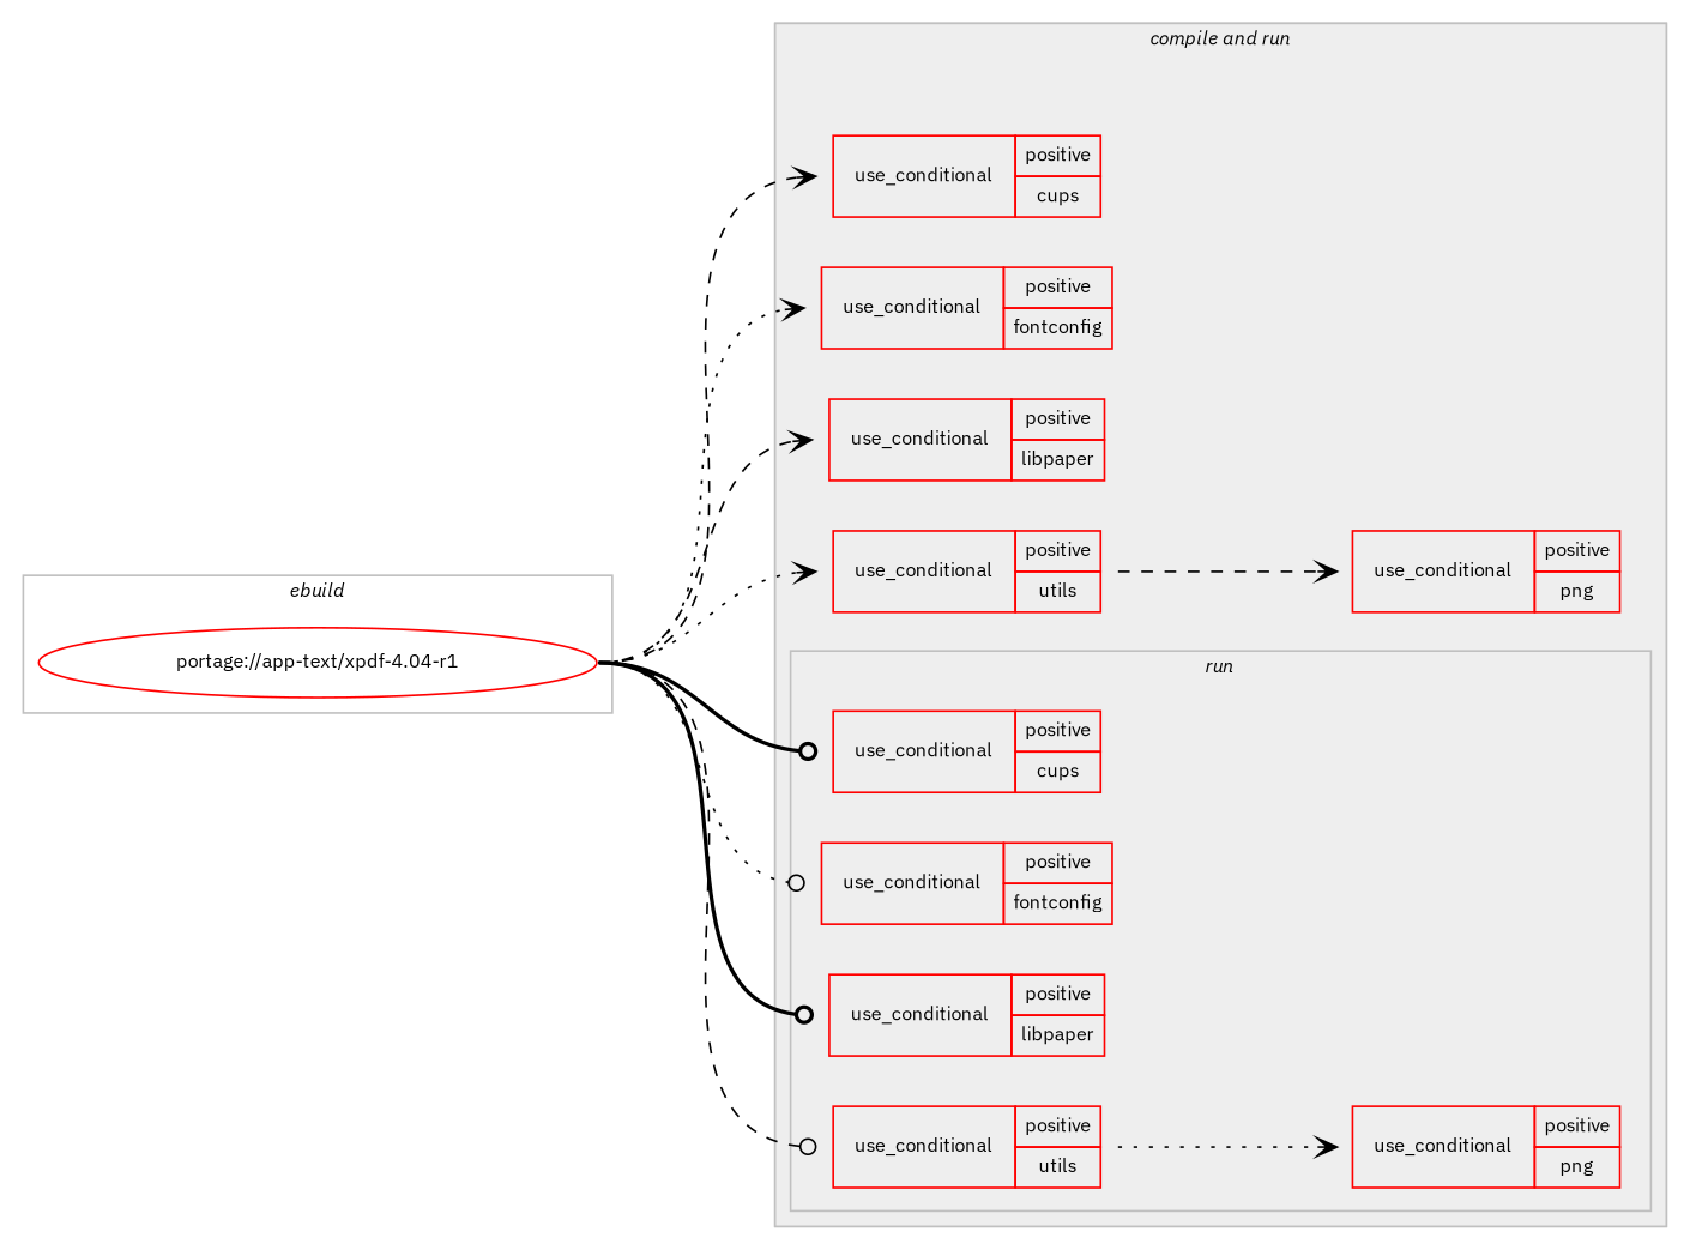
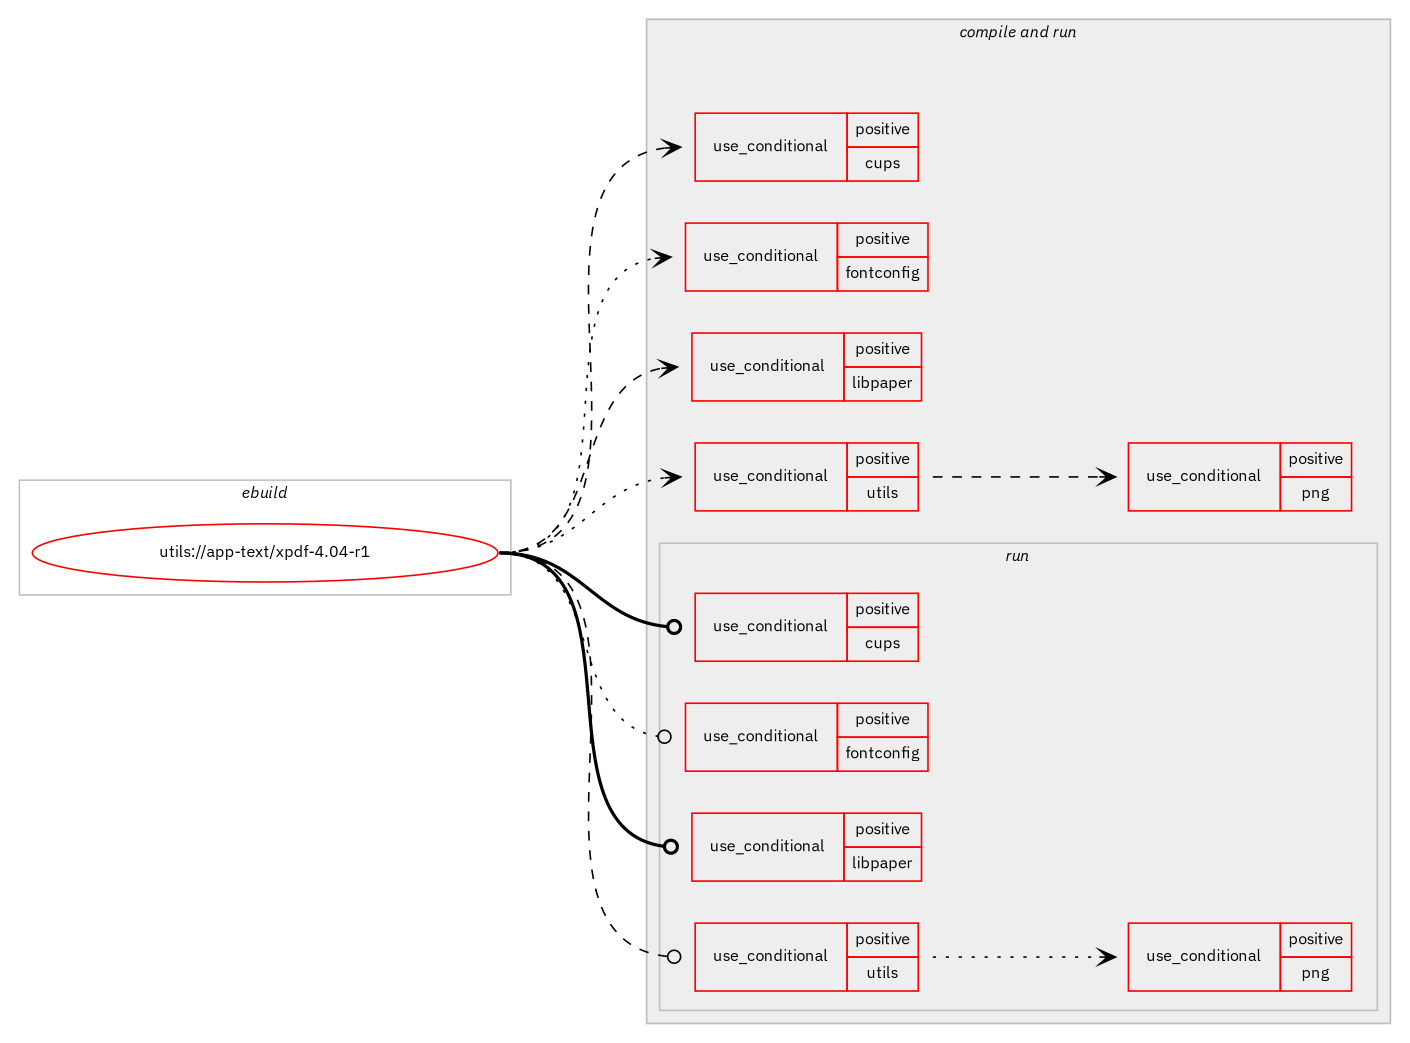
  digraph {
    compound=true
    concentrate=true
    fontname="IBM Plex Sans"
    fontsize=10
    newrank=true
    rankdir=LR
    ranksep=1.5
    node [color=red fontname="IBM Plex Sans" fontsize=10 shape=none]
    edge [arrowhead=vee headport=w style=dashed tailport=e weight=20 fontname="IBM Plex Sans"]
-   n1 [label="portage://app-text/xpdf-4.04-r1" width=4 shape=""]
+   n1 [label="utils://app-text/xpdf-4.04-r1" width=4 shape=""]
    n2 [label=<<TABLE BORDER="0" CELLBORDER="1" CELLSPACING="0" CELLPADDING="4"><TR><TD ROWSPAN="3" CELLPADDING="10">use_conditional</TD></TR><TR><TD>positive</TD></TR><TR><TD>cups</TD></TR></TABLE>>]
    n3 [label=<<TABLE BORDER="0" CELLBORDER="1" CELLSPACING="0" CELLPADDING="4"><TR><TD ROWSPAN="3" CELLPADDING="10">use_conditional</TD></TR><TR><TD>positive</TD></TR><TR><TD>fontconfig</TD></TR></TABLE>>]
    n4 [label=<<TABLE BORDER="0" CELLBORDER="1" CELLSPACING="0" CELLPADDING="4"><TR><TD ROWSPAN="3" CELLPADDING="10">use_conditional</TD></TR><TR><TD>positive</TD></TR><TR><TD>libpaper</TD></TR></TABLE>>]
    n5 [label=<<TABLE BORDER="0" CELLBORDER="1" CELLSPACING="0" CELLPADDING="4"><TR><TD ROWSPAN="3" CELLPADDING="10">use_conditional</TD></TR><TR><TD>positive</TD></TR><TR><TD>png</TD></TR></TABLE>>]
    n6 [label=<<TABLE BORDER="0" CELLBORDER="1" CELLSPACING="0" CELLPADDING="4"><TR><TD ROWSPAN="3" CELLPADDING="10">use_conditional</TD></TR><TR><TD>positive</TD></TR><TR><TD>utils</TD></TR></TABLE>>]
    n7 [label=<<TABLE BORDER="0" CELLBORDER="1" CELLSPACING="0" CELLPADDING="4"><TR><TD ROWSPAN="3" CELLPADDING="10">use_conditional</TD></TR><TR><TD>positive</TD></TR><TR><TD>cups</TD></TR></TABLE>>]
    n8 [label=<<TABLE BORDER="0" CELLBORDER="1" CELLSPACING="0" CELLPADDING="4"><TR><TD ROWSPAN="3" CELLPADDING="10">use_conditional</TD></TR><TR><TD>positive</TD></TR><TR><TD>fontconfig</TD></TR></TABLE>>]
    n9 [label=<<TABLE BORDER="0" CELLBORDER="1" CELLSPACING="0" CELLPADDING="4"><TR><TD ROWSPAN="3" CELLPADDING="10">use_conditional</TD></TR><TR><TD>positive</TD></TR><TR><TD>libpaper</TD></TR></TABLE>>]
    n10 [label=<<TABLE BORDER="0" CELLBORDER="1" CELLSPACING="0" CELLPADDING="4"><TR><TD ROWSPAN="3" CELLPADDING="10">use_conditional</TD></TR><TR><TD>positive</TD></TR><TR><TD>png</TD></TR></TABLE>>]
    n11 [label=<<TABLE BORDER="0" CELLBORDER="1" CELLSPACING="0" CELLPADDING="4"><TR><TD ROWSPAN="3" CELLPADDING="10">use_conditional</TD></TR><TR><TD>positive</TD></TR><TR><TD>utils</TD></TR></TABLE>>]
    subgraph cluster_1 {
      color=gray
      label=<<i>ebuild</i>>
      rank=same
      n1
    }
    subgraph cluster_2 {
      color=gray
      label=<<i>dependencies</i>>
      subgraph cluster_3 {
        color=gray
        fillcolor="#eeeeee"
        label=<<i>compile</i>>
        style=filled
        subgraph sub_4 {
          color=gray
          fillcolor="#eeeeee"
          label=<<i>compile</i>>
          style=filled
          n2
        }
        subgraph sub_5 {
          color=gray
          fillcolor="#eeeeee"
          label=<<i>compile</i>>
          style=filled
          n3
        }
        subgraph sub_6 {
          color=gray
          fillcolor="#eeeeee"
          label=<<i>compile</i>>
          style=filled
          n4
        }
        subgraph sub_7 {
          color=gray
          fillcolor="#eeeeee"
          label=<<i>compile</i>>
          style=filled
          n6
          subgraph sub_8 {
            color=gray
            fillcolor="#eeeeee"
            label=<<i>compile</i>>
            style=filled
            n5
          }
        }
      }
      subgraph cluster_9 {
        color=gray
        fillcolor="#eeeeee"
        label=<<i>compile and run</i>>
        style=filled
      }
      subgraph cluster_10 {
        color=gray
        fillcolor="#eeeeee"
        label=<<i>run</i>>
        style=filled
        subgraph sub_11 {
          color=gray
          fillcolor="#eeeeee"
          label=<<i>run</i>>
          style=filled
          n7
        }
        subgraph sub_12 {
          color=gray
          fillcolor="#eeeeee"
          label=<<i>run</i>>
          style=filled
          n8
        }
        subgraph sub_13 {
          color=gray
          fillcolor="#eeeeee"
          label=<<i>run</i>>
          style=filled
          n9
        }
        subgraph sub_14 {
          color=gray
          fillcolor="#eeeeee"
          label=<<i>run</i>>
          style=filled
          n11
          subgraph sub_15 {
            color=gray
            fillcolor="#eeeeee"
            label=<<i>run</i>>
            style=filled
            n10
          }
        }
      }
    }
    subgraph cluster_16 {
      color=gray
      label=<<i>candidates</i>>
      rank=same
    }
    n1 -> n2
    n1 -> n3 [style=dotted]
    n1 -> n4
    n1 -> n6 [style=dotted]
    n1 -> n7 [arrowhead=odot style=bold]
    n1 -> n8 [arrowhead=odot style=dotted]
    n1 -> n9 [arrowhead=odot style=bold]
    n1 -> n11 [arrowhead=odot]
    n6 -> n5
    n11 -> n10 [style=dotted]
  }
